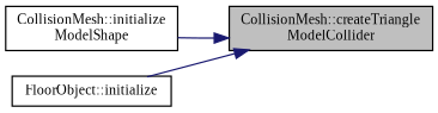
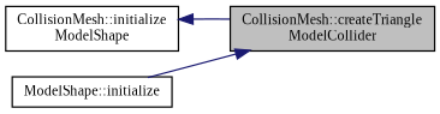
  digraph {
    fontname="Liberation Serif"
    rankdir=RL
    node [color=black fillcolor=white fontname="Liberation Serif" fontsize=10 shape=record style=filled]
    edge [color=midnightblue dir=back fontname="Liberation Serif" fontsize=10 labelfontname=Helvetica labelfontsize=10 style=solid]
    n1 [fillcolor=grey75 fontcolor=black height=0.2 label="CollisionMesh::createTriangle\lModelCollider" width=0.4]
    n2 [height=0.2 label="CollisionMesh::initialize\lModelShape" width=0.4]
-   n3 [height=0.2 label="FloorObject::initialize" width=0.4]
-   n1 -> n2
+   n3 [height=0.2 label="ModelShape::initialize" width=0.4]
+   n2 -> n1
    n1 -> n3
  }
